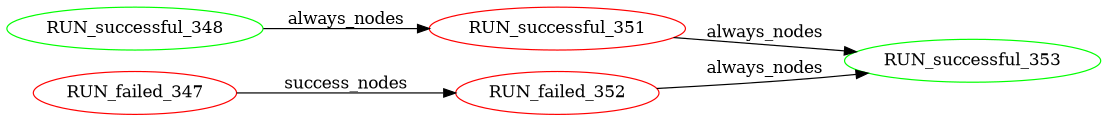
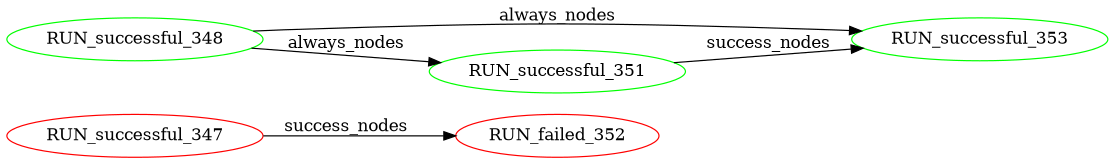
  digraph {
    rankdir=LR
    node [color=green]
    RUN_failed_352 [color=red]
    RUN_successful_353
-   RUN_successful_351 [color=red]
-   RUN_failed_347 [color=red]
+   RUN_successful_351
+   RUN_failed_347 [color=red label=RUN_successful_347]
    RUN_successful_348
-   RUN_failed_352 -> RUN_successful_353 [label=always_nodes]
-   RUN_successful_351 -> RUN_successful_353 [label=always_nodes]
+   RUN_successful_348 -> RUN_successful_353 [label=always_nodes]
+   RUN_successful_351 -> RUN_successful_353 [label=success_nodes]
    RUN_failed_347 -> RUN_failed_352 [label=success_nodes]
    RUN_successful_348 -> RUN_successful_351 [label=always_nodes]
  }
